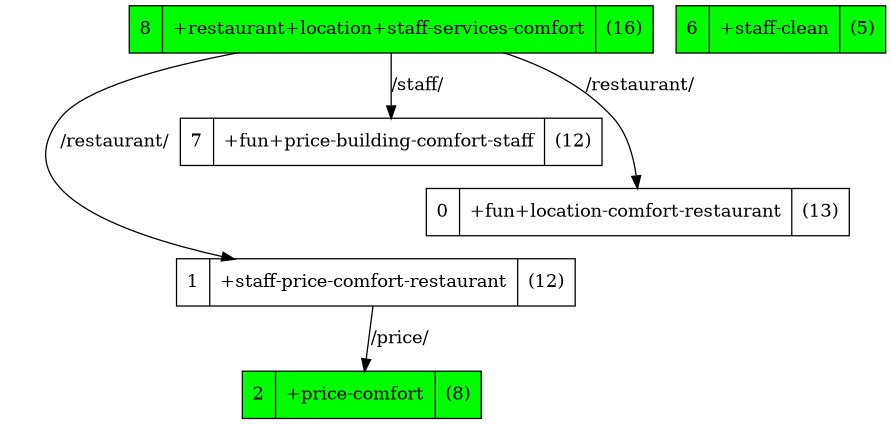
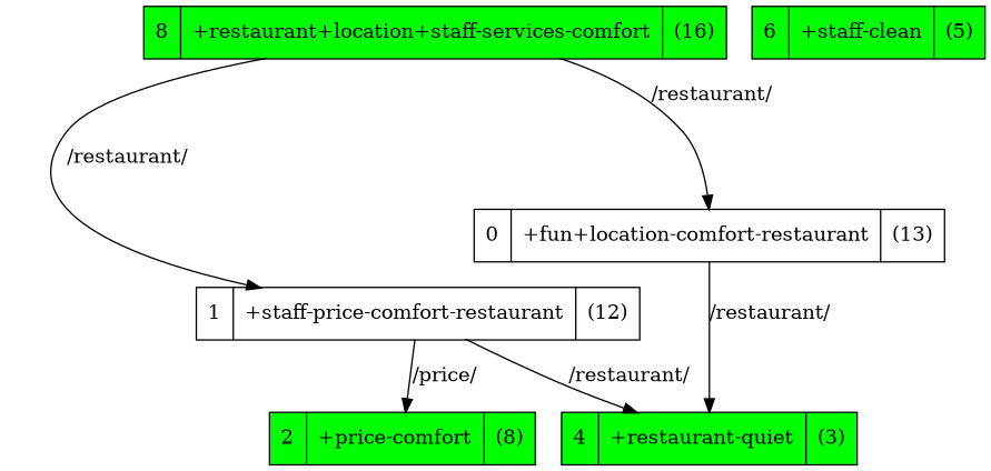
  strict digraph {
    node [shape=record fillcolor=green style=filled]
    n1 [label="1 | +staff-price-comfort-restaurant| (12)" fillcolor="" style=""]
    n2 [label="2 | +price-comfort| (8)"]
-   n4 [label="7 | +fun+price-building-comfort-staff| (12)" fillcolor="" style=""]
+   n3 [label="4 | +restaurant-quiet| (3)"]
    n5 [label="0 | +fun+location-comfort-restaurant| (13)" fillcolor="" style=""]
    n6 [label="6 | +staff-clean| (5)"]
    n7 [label="8 | +restaurant+location+staff-services-comfort| (16)"]
    n1 -> n2 [label="/price/"]
-   n4 -> n1 [color=transparent]
+   n1 -> n3 [label="/restaurant/"]
+   n5 -> n3 [label="/restaurant/"]
    n7 -> n1 [label="/restaurant/"]
-   n7 -> n4 [label="/staff/"]
    n7 -> n5 [label="/restaurant/"]
  }
